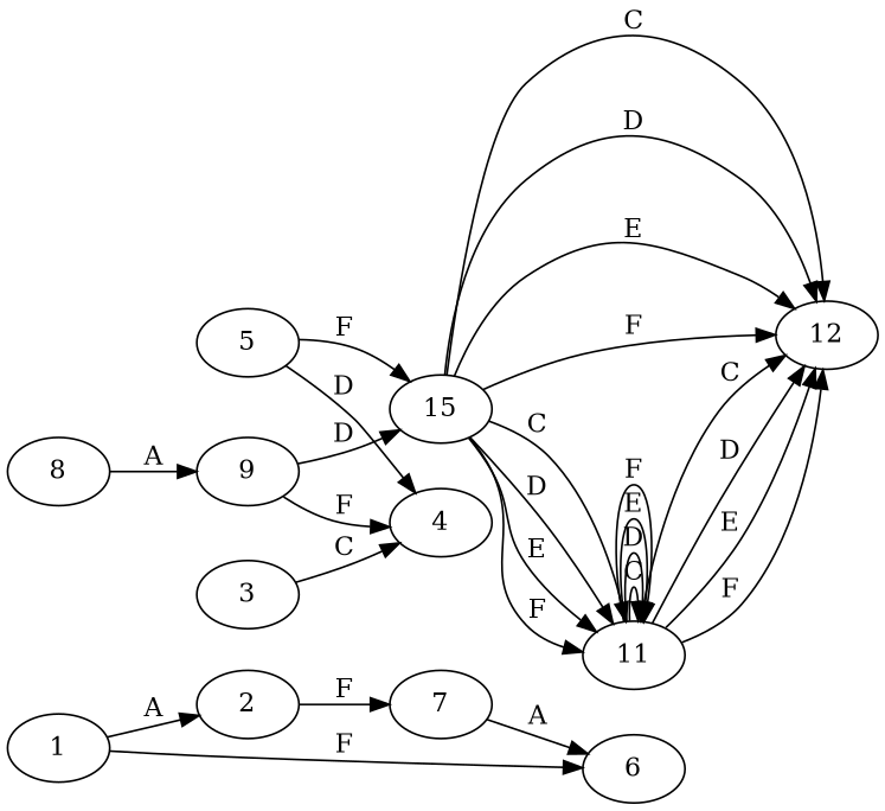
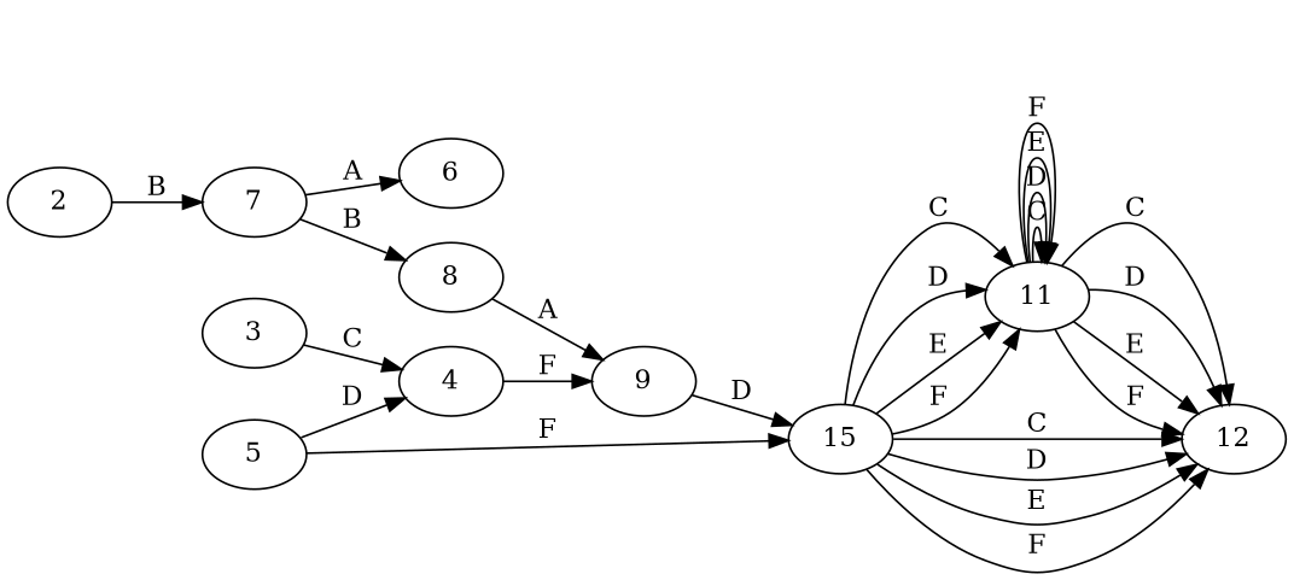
  digraph {
    rankdir=LR
    node [init=0 match=0]
-   1 [init=1]
    2
    6
    7
    3
    4
    8
    9
    5
    n10 [label=15]
    11
    12 [match=1]
-   1 -> 2 [label=A reset="{0}"]
-   1 -> 6 [label=F reset="{0}"]
-   2 -> 7 [label=F]
+   2 -> 7 [label=B]
    7 -> 6 [label=A]
+   7 -> 8 [label=B]
    3 -> 4 [label=C]
-   9 -> 4 [label=F]
+   4 -> 9 [label=F]
    8 -> 9 [label=A]
    9 -> n10 [guard="{x0 > 0, x0 < 10}" label=D reset="{0}"]
    5 -> 4 [label=D]
    5 -> n10 [guard="{x0 > 0, x0 < 10}" label=F reset="{0}"]
    n10 -> 11 [label=C reset="{0}"]
    n10 -> 11 [label=D reset="{0}"]
    n10 -> 11 [label=E reset="{0}"]
    n10 -> 11 [label=F reset="{0}"]
    n10 -> 12 [guard="{x0 > 1, x0 < 1000}" label=C]
    n10 -> 12 [guard="{x0 > 1, x0 < 1000}" label=D]
    n10 -> 12 [guard="{x0 > 1, x0 < 1000}" label=E]
    n10 -> 12 [guard="{x0 > 1, x0 < 1000}" label=F]
    11 -> 11 [label=C]
    11 -> 11 [label=D]
    11 -> 11 [label=E]
    11 -> 11 [label=F]
    11 -> 12 [guard="{x0 > 1, x0 < 1000}" label=C]
    11 -> 12 [guard="{x0 > 1, x0 < 1000}" label=D]
    11 -> 12 [guard="{x0 > 1, x0 < 1000}" label=E]
    11 -> 12 [guard="{x0 > 1, x0 < 1000}" label=F]
  }
